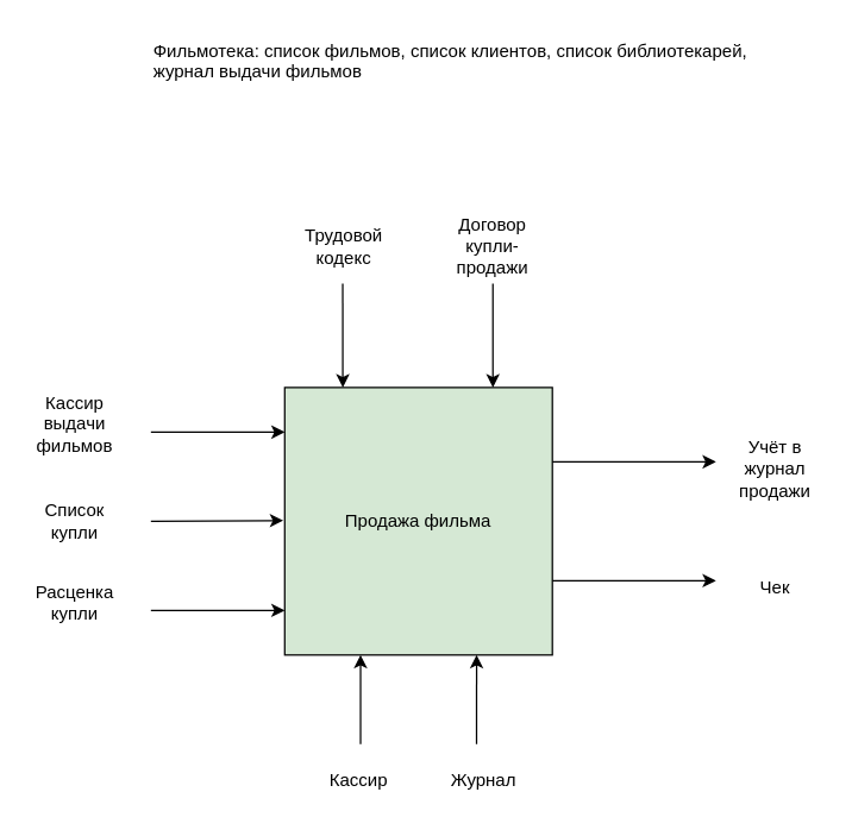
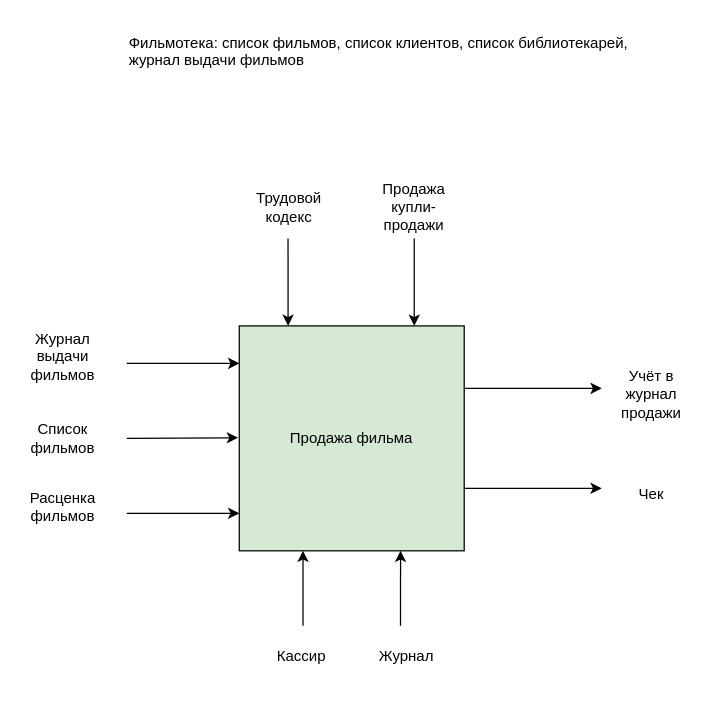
  <mxCell id="0" />
  <mxCell id="1" parent="0" />
  <mxCell id="2" value="Продажа фильма" style="whiteSpace=wrap;html=1;aspect=fixed;fillColor=#d5e8d4;" vertex="1" parent="1"><mxGeometry x="191" y="260" width="180" height="180" as="geometry" /></mxCell>
  <mxCell id="3" value="Фильмотека: список фильмов, список клиентов, список библиотекарей, &#10;журнал выдачи фильмов" style="text;whiteSpace=wrap;html=1;" vertex="1" parent="1"><mxGeometry x="101" y="20" width="430" height="50" as="geometry" /></mxCell>
  <mxCell id="4" value="" style="endArrow=classic;html=1;rounded=0;" edge="1" parent="1"><mxGeometry width="50" height="50" relative="1" as="geometry"><mxPoint x="101" y="290" as="sourcePoint" /><mxPoint x="191" y="290" as="targetPoint" /></mxGeometry></mxCell>
- <mxCell id="5" value="Кассир выдачи фильмов" style="text;html=1;align=center;verticalAlign=middle;whiteSpace=wrap;rounded=0;" vertex="1" parent="1"><mxGeometry x="20" y="270" width="60" height="30" as="geometry" /></mxCell>
+ <mxCell id="5" value="Журнал выдачи фильмов" style="text;html=1;align=center;verticalAlign=middle;whiteSpace=wrap;rounded=0;" vertex="1" parent="1"><mxGeometry x="20" y="270" width="60" height="30" as="geometry" /></mxCell>
  <mxCell id="6" value="" style="endArrow=classic;html=1;rounded=0;" edge="1" parent="1"><mxGeometry width="50" height="50" relative="1" as="geometry"><mxPoint x="101" y="350" as="sourcePoint" /><mxPoint x="190" y="349.5" as="targetPoint" /></mxGeometry></mxCell>
- <mxCell id="7" value="Список купли" style="text;html=1;align=center;verticalAlign=middle;whiteSpace=wrap;rounded=0;" vertex="1" parent="1"><mxGeometry x="20" y="335" width="60" height="30" as="geometry" /></mxCell>
+ <mxCell id="7" value="Список фильмов" style="text;html=1;align=center;verticalAlign=middle;whiteSpace=wrap;rounded=0;" vertex="1" parent="1"><mxGeometry x="20" y="335" width="60" height="30" as="geometry" /></mxCell>
  <mxCell id="8" value="" style="endArrow=classic;html=1;rounded=0;" edge="1" parent="1"><mxGeometry width="50" height="50" relative="1" as="geometry"><mxPoint x="242" y="500" as="sourcePoint" /><mxPoint x="242" y="440" as="targetPoint" /><Array as="points" /></mxGeometry></mxCell>
  <mxCell id="9" value="Кассир" style="text;html=1;align=center;verticalAlign=middle;whiteSpace=wrap;rounded=0;" vertex="1" parent="1"><mxGeometry x="211" y="510" width="60" height="30" as="geometry" /></mxCell>
  <mxCell id="10" value="Журнал" style="text;html=1;align=center;verticalAlign=middle;whiteSpace=wrap;rounded=0;" vertex="1" parent="1"><mxGeometry x="295" y="510" width="60" height="30" as="geometry" /></mxCell>
  <mxCell id="11" value="" style="endArrow=classic;html=1;rounded=0;entryX=0.717;entryY=1;entryDx=0;entryDy=0;entryPerimeter=0;" edge="1" parent="1" target="2"><mxGeometry width="50" height="50" relative="1" as="geometry"><mxPoint x="320" y="500" as="sourcePoint" /><mxPoint x="371" y="460" as="targetPoint" /></mxGeometry></mxCell>
  <mxCell id="12" value="" style="endArrow=classic;html=1;rounded=0;" edge="1" parent="1"><mxGeometry width="50" height="50" relative="1" as="geometry"><mxPoint x="101" y="410" as="sourcePoint" /><mxPoint x="191" y="410" as="targetPoint" /></mxGeometry></mxCell>
- <mxCell id="13" value="Расценка купли" style="text;html=1;align=center;verticalAlign=middle;whiteSpace=wrap;rounded=0;" vertex="1" parent="1"><mxGeometry x="20" y="380" width="60" height="50" as="geometry" /></mxCell>
+ <mxCell id="13" value="Расценка фильмов" style="text;html=1;align=center;verticalAlign=middle;whiteSpace=wrap;rounded=0;" vertex="1" parent="1"><mxGeometry x="20" y="380" width="60" height="50" as="geometry" /></mxCell>
  <mxCell id="14" value="" style="endArrow=classic;html=1;rounded=0;" edge="1" parent="1"><mxGeometry width="50" height="50" relative="1" as="geometry"><mxPoint x="371" y="310" as="sourcePoint" /><mxPoint x="481" y="310" as="targetPoint" /></mxGeometry></mxCell>
  <mxCell id="15" value="" style="endArrow=classic;html=1;rounded=0;" edge="1" parent="1"><mxGeometry width="50" height="50" relative="1" as="geometry"><mxPoint x="371" y="390" as="sourcePoint" /><mxPoint x="481" y="390" as="targetPoint" /></mxGeometry></mxCell>
  <mxCell id="16" value="Чек" style="text;html=1;align=center;verticalAlign=middle;whiteSpace=wrap;rounded=0;" vertex="1" parent="1"><mxGeometry x="491" y="380" width="60" height="30" as="geometry" /></mxCell>
  <mxCell id="17" value="" style="endArrow=classic;html=1;rounded=0;entryX=0.217;entryY=0;entryDx=0;entryDy=0;entryPerimeter=0;" edge="1" parent="1" target="2"><mxGeometry width="50" height="50" relative="1" as="geometry"><mxPoint x="230" y="190" as="sourcePoint" /><mxPoint x="281" y="140" as="targetPoint" /></mxGeometry></mxCell>
  <mxCell id="18" value="Трудовой кодекс" style="text;html=1;align=center;verticalAlign=middle;whiteSpace=wrap;rounded=0;" vertex="1" parent="1"><mxGeometry x="201" y="150" width="60" height="30" as="geometry" /></mxCell>
  <mxCell id="19" value="" style="endArrow=classic;html=1;rounded=0;entryX=0.5;entryY=0;entryDx=0;entryDy=0;" edge="1" parent="1"><mxGeometry width="50" height="50" relative="1" as="geometry"><mxPoint x="331" y="190" as="sourcePoint" /><mxPoint x="331" y="260" as="targetPoint" /></mxGeometry></mxCell>
  <mxCell id="20" value="Учёт в журнал продажи" style="text;html=1;align=center;verticalAlign=middle;whiteSpace=wrap;rounded=0;" vertex="1" parent="1"><mxGeometry x="491" y="300" width="60" height="30" as="geometry" /></mxCell>
- <mxCell id="21" value="Договор купли-продажи" style="text;html=1;align=center;verticalAlign=middle;whiteSpace=wrap;rounded=0;" vertex="1" parent="1"><mxGeometry x="301" y="150" width="60" height="30" as="geometry" /></mxCell>
+ <mxCell id="21" value="Продажа купли-продажи" style="text;html=1;align=center;verticalAlign=middle;whiteSpace=wrap;rounded=0;" vertex="1" parent="1"><mxGeometry x="301" y="150" width="60" height="30" as="geometry" /></mxCell>
